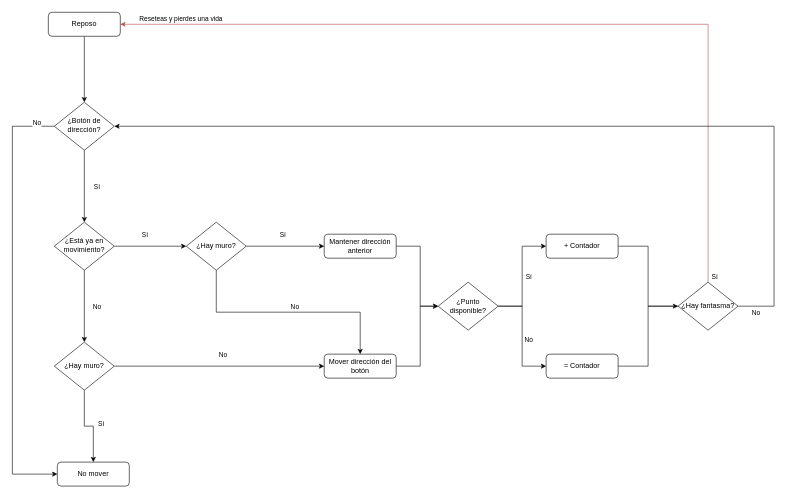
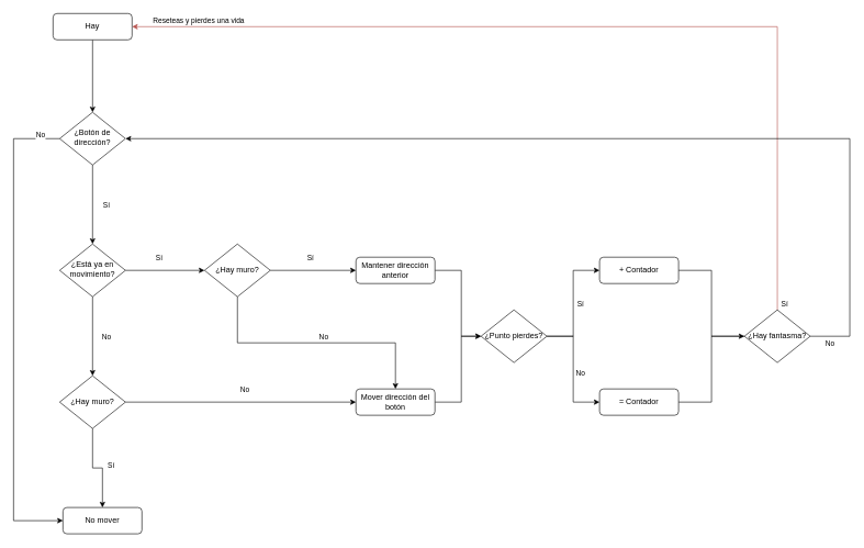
  <mxCell id="0" />
  <mxCell id="1" parent="0" />
  <mxCell id="2" style="edgeStyle=orthogonalEdgeStyle;rounded=0;orthogonalLoop=1;jettySize=auto;html=1;entryX=0.5;entryY=0;entryDx=0;entryDy=0;" edge="1" parent="1" source="3" target="8"><mxGeometry relative="1" as="geometry" /></mxCell>
- <mxCell id="3" value="Reposo" style="rounded=1;whiteSpace=wrap;html=1;fontSize=12;glass=0;strokeWidth=1;shadow=0;" vertex="1" parent="1"><mxGeometry x="80" y="20" width="120" height="40" as="geometry" /></mxCell>
+ <mxCell id="3" value="Hay" style="rounded=1;whiteSpace=wrap;html=1;fontSize=12;glass=0;strokeWidth=1;shadow=0;" vertex="1" parent="1"><mxGeometry x="80" y="20" width="120" height="40" as="geometry" /></mxCell>
  <mxCell id="4" style="edgeStyle=orthogonalEdgeStyle;rounded=0;orthogonalLoop=1;jettySize=auto;html=1;" edge="1" parent="1" source="8" target="13"><mxGeometry relative="1" as="geometry" /></mxCell>
  <mxCell id="5" value="Sí" style="edgeLabel;html=1;align=center;verticalAlign=middle;resizable=0;points=[];" vertex="1" connectable="0" parent="4"><mxGeometry x="-0.045" y="-2" relative="1" as="geometry"><mxPoint x="22" y="3" as="offset" /></mxGeometry></mxCell>
  <mxCell id="6" style="edgeStyle=orthogonalEdgeStyle;rounded=0;orthogonalLoop=1;jettySize=auto;html=1;exitX=0;exitY=0.5;exitDx=0;exitDy=0;entryX=0;entryY=0.5;entryDx=0;entryDy=0;" edge="1" parent="1" source="8" target="19"><mxGeometry relative="1" as="geometry"><Array as="points"><mxPoint x="20" y="210" /><mxPoint x="20" y="790" /></Array></mxGeometry></mxCell>
  <mxCell id="7" value="No" style="edgeLabel;html=1;align=center;verticalAlign=middle;resizable=0;points=[];" vertex="1" connectable="0" parent="6"><mxGeometry x="-0.356" y="-4" relative="1" as="geometry"><mxPoint x="44" y="-169" as="offset" /></mxGeometry></mxCell>
  <mxCell id="8" value="¿Botón de dirección?" style="rhombus;whiteSpace=wrap;html=1;shadow=0;fontFamily=Helvetica;fontSize=12;align=center;strokeWidth=1;spacing=6;spacingTop=-4;" vertex="1" parent="1"><mxGeometry x="90" y="170" width="100" height="80" as="geometry" /></mxCell>
  <mxCell id="9" style="edgeStyle=orthogonalEdgeStyle;rounded=0;orthogonalLoop=1;jettySize=auto;html=1;entryX=0.5;entryY=0;entryDx=0;entryDy=0;" edge="1" parent="1" source="13" target="18"><mxGeometry relative="1" as="geometry" /></mxCell>
  <mxCell id="10" value="No" style="edgeLabel;html=1;align=center;verticalAlign=middle;resizable=0;points=[];" vertex="1" connectable="0" parent="9"><mxGeometry x="-0.045" y="1" relative="1" as="geometry"><mxPoint x="19" y="3" as="offset" /></mxGeometry></mxCell>
  <mxCell id="11" style="edgeStyle=orthogonalEdgeStyle;rounded=0;orthogonalLoop=1;jettySize=auto;html=1;entryX=0;entryY=0.5;entryDx=0;entryDy=0;" edge="1" parent="1" source="13" target="26"><mxGeometry relative="1" as="geometry" /></mxCell>
  <mxCell id="12" value="Sí" style="edgeLabel;html=1;align=center;verticalAlign=middle;resizable=0;points=[];" vertex="1" connectable="0" parent="11"><mxGeometry x="-0.278" y="-5" relative="1" as="geometry"><mxPoint x="7" y="-25" as="offset" /></mxGeometry></mxCell>
  <mxCell id="13" value="¿Está ya en movimiento?" style="rhombus;whiteSpace=wrap;html=1;shadow=0;fontFamily=Helvetica;fontSize=12;align=center;strokeWidth=1;spacing=6;spacingTop=-4;" vertex="1" parent="1"><mxGeometry x="90" y="370" width="100" height="80" as="geometry" /></mxCell>
  <mxCell id="14" style="edgeStyle=orthogonalEdgeStyle;rounded=0;orthogonalLoop=1;jettySize=auto;html=1;entryX=0.5;entryY=0;entryDx=0;entryDy=0;" edge="1" parent="1" source="18" target="19"><mxGeometry relative="1" as="geometry" /></mxCell>
  <mxCell id="15" value="Sí" style="edgeLabel;html=1;align=center;verticalAlign=middle;resizable=0;points=[];" vertex="1" connectable="0" parent="14"><mxGeometry x="0.058" y="4" relative="1" as="geometry"><mxPoint x="16" as="offset" /></mxGeometry></mxCell>
  <mxCell id="16" style="edgeStyle=orthogonalEdgeStyle;rounded=0;orthogonalLoop=1;jettySize=auto;html=1;entryX=0;entryY=0.5;entryDx=0;entryDy=0;" edge="1" parent="1" source="18" target="21"><mxGeometry relative="1" as="geometry" /></mxCell>
  <mxCell id="17" value="No" style="edgeLabel;html=1;align=center;verticalAlign=middle;resizable=0;points=[];" vertex="1" connectable="0" parent="16"><mxGeometry x="-0.331" y="-3" relative="1" as="geometry"><mxPoint x="63" y="-23" as="offset" /></mxGeometry></mxCell>
  <mxCell id="18" value="¿Hay muro?" style="rhombus;whiteSpace=wrap;html=1;" vertex="1" parent="1"><mxGeometry x="90" y="570" width="100" height="80" as="geometry" /></mxCell>
  <mxCell id="19" value="No mover" style="rounded=1;whiteSpace=wrap;html=1;fontSize=12;glass=0;strokeWidth=1;shadow=0;" vertex="1" parent="1"><mxGeometry x="95" y="770" width="120" height="40" as="geometry" /></mxCell>
  <mxCell id="20" style="edgeStyle=orthogonalEdgeStyle;rounded=0;orthogonalLoop=1;jettySize=auto;html=1;entryX=0;entryY=0.5;entryDx=0;entryDy=0;endArrow=open;" edge="1" parent="1" source="21" target="33"><mxGeometry relative="1" as="geometry"><Array as="points"><mxPoint x="700" y="610" /><mxPoint x="700" y="510" /></Array></mxGeometry></mxCell>
  <mxCell id="21" value="Mover dirección del botón" style="rounded=1;whiteSpace=wrap;html=1;fontSize=12;glass=0;strokeWidth=1;shadow=0;" vertex="1" parent="1"><mxGeometry x="540" y="590" width="120" height="40" as="geometry" /></mxCell>
  <mxCell id="22" style="edgeStyle=orthogonalEdgeStyle;rounded=0;orthogonalLoop=1;jettySize=auto;html=1;exitX=1;exitY=0.5;exitDx=0;exitDy=0;entryX=0;entryY=0.5;entryDx=0;entryDy=0;" edge="1" parent="1" source="26" target="28"><mxGeometry relative="1" as="geometry" /></mxCell>
  <mxCell id="23" value="Sí" style="edgeLabel;html=1;align=center;verticalAlign=middle;resizable=0;points=[];" vertex="1" connectable="0" parent="22"><mxGeometry x="-0.239" y="-2" relative="1" as="geometry"><mxPoint x="11" y="-22" as="offset" /></mxGeometry></mxCell>
  <mxCell id="24" style="edgeStyle=orthogonalEdgeStyle;rounded=0;orthogonalLoop=1;jettySize=auto;html=1;exitX=0.5;exitY=1;exitDx=0;exitDy=0;entryX=0.5;entryY=0;entryDx=0;entryDy=0;" edge="1" parent="1" source="26" target="21"><mxGeometry relative="1" as="geometry" /></mxCell>
  <mxCell id="25" value="No" style="edgeLabel;html=1;align=center;verticalAlign=middle;resizable=0;points=[];" vertex="1" connectable="0" parent="24"><mxGeometry x="0.273" y="-1" relative="1" as="geometry"><mxPoint x="-42" y="-11" as="offset" /></mxGeometry></mxCell>
  <mxCell id="26" value="¿Hay muro?" style="rhombus;whiteSpace=wrap;html=1;" vertex="1" parent="1"><mxGeometry x="310" y="370" width="100" height="80" as="geometry" /></mxCell>
  <mxCell id="27" style="edgeStyle=orthogonalEdgeStyle;rounded=0;orthogonalLoop=1;jettySize=auto;html=1;exitX=1;exitY=0.5;exitDx=0;exitDy=0;entryX=0;entryY=0.5;entryDx=0;entryDy=0;" edge="1" parent="1" source="28" target="33"><mxGeometry relative="1" as="geometry"><Array as="points"><mxPoint x="700" y="410" /><mxPoint x="700" y="510" /></Array></mxGeometry></mxCell>
  <mxCell id="28" value="Mantener dirección anterior" style="rounded=1;whiteSpace=wrap;html=1;fontSize=12;glass=0;strokeWidth=1;shadow=0;" vertex="1" parent="1"><mxGeometry x="540" y="390" width="120" height="40" as="geometry" /></mxCell>
  <mxCell id="29" style="edgeStyle=orthogonalEdgeStyle;rounded=0;orthogonalLoop=1;jettySize=auto;html=1;entryX=0;entryY=0.5;entryDx=0;entryDy=0;" edge="1" parent="1" source="33" target="35"><mxGeometry relative="1" as="geometry"><Array as="points"><mxPoint x="870" y="510" /><mxPoint x="870" y="410" /></Array></mxGeometry></mxCell>
  <mxCell id="30" value="Sí" style="edgeLabel;html=1;align=center;verticalAlign=middle;resizable=0;points=[];" vertex="1" connectable="0" parent="29"><mxGeometry x="-0.028" relative="1" as="geometry"><mxPoint x="10" y="-3" as="offset" /></mxGeometry></mxCell>
  <mxCell id="31" style="edgeStyle=orthogonalEdgeStyle;rounded=0;orthogonalLoop=1;jettySize=auto;html=1;entryX=0;entryY=0.5;entryDx=0;entryDy=0;" edge="1" parent="1" source="33" target="37"><mxGeometry relative="1" as="geometry" /></mxCell>
  <mxCell id="32" value="No" style="edgeLabel;html=1;align=center;verticalAlign=middle;resizable=0;points=[];" vertex="1" connectable="0" parent="31"><mxGeometry x="0.065" y="2" relative="1" as="geometry"><mxPoint x="8" as="offset" /></mxGeometry></mxCell>
- <mxCell id="33" value="¿Punto disponible?" style="rhombus;whiteSpace=wrap;html=1;" vertex="1" parent="1"><mxGeometry x="730" y="470" width="100" height="80" as="geometry" /></mxCell>
+ <mxCell id="33" value="¿Punto pierdes?" style="rhombus;whiteSpace=wrap;html=1;" vertex="1" parent="1"><mxGeometry x="730" y="470" width="100" height="80" as="geometry" /></mxCell>
  <mxCell id="34" style="edgeStyle=orthogonalEdgeStyle;rounded=0;orthogonalLoop=1;jettySize=auto;html=1;entryX=0;entryY=0.5;entryDx=0;entryDy=0;" edge="1" parent="1" source="35" target="43"><mxGeometry relative="1" as="geometry" /></mxCell>
  <mxCell id="35" value="+ Contador" style="rounded=1;whiteSpace=wrap;html=1;fontSize=12;glass=0;strokeWidth=1;shadow=0;" vertex="1" parent="1"><mxGeometry x="910" y="390" width="120" height="40" as="geometry" /></mxCell>
  <mxCell id="36" style="edgeStyle=orthogonalEdgeStyle;rounded=0;orthogonalLoop=1;jettySize=auto;html=1;entryX=0;entryY=0.5;entryDx=0;entryDy=0;endArrow=none;" edge="1" parent="1" source="37" target="43"><mxGeometry relative="1" as="geometry"><mxPoint x="1100" y="620" as="targetPoint" /></mxGeometry></mxCell>
  <mxCell id="37" value="= Contador" style="rounded=1;whiteSpace=wrap;html=1;fontSize=12;glass=0;strokeWidth=1;shadow=0;direction=east;" vertex="1" parent="1"><mxGeometry x="910" y="590" width="120" height="40" as="geometry" /></mxCell>
  <mxCell id="38" style="edgeStyle=orthogonalEdgeStyle;rounded=0;orthogonalLoop=1;jettySize=auto;html=1;entryX=1;entryY=0.5;entryDx=0;entryDy=0;exitX=0.5;exitY=0;exitDx=0;exitDy=0;fillColor=#f8cecc;strokeColor=#b85450;" edge="1" parent="1" source="43" target="3"><mxGeometry relative="1" as="geometry"><Array as="points"><mxPoint x="1180" y="40" /></Array></mxGeometry></mxCell>
  <mxCell id="39" value="Sí" style="edgeLabel;html=1;align=center;verticalAlign=middle;resizable=0;points=[];" vertex="1" connectable="0" parent="38"><mxGeometry x="-0.857" y="-4" relative="1" as="geometry"><mxPoint x="6" y="92" as="offset" /></mxGeometry></mxCell>
  <mxCell id="40" value="Reseteas y pierdes una vida" style="edgeLabel;html=1;align=center;verticalAlign=middle;resizable=0;points=[];" vertex="1" connectable="0" parent="38"><mxGeometry x="0.822" y="3" relative="1" as="geometry"><mxPoint x="-25" y="-13" as="offset" /></mxGeometry></mxCell>
  <mxCell id="41" style="edgeStyle=orthogonalEdgeStyle;rounded=0;orthogonalLoop=1;jettySize=auto;html=1;entryX=1;entryY=0.5;entryDx=0;entryDy=0;" edge="1" parent="1" source="43" target="8"><mxGeometry relative="1" as="geometry"><Array as="points"><mxPoint x="1290" y="510" /><mxPoint x="1290" y="210" /></Array></mxGeometry></mxCell>
  <mxCell id="42" value="No" style="edgeLabel;html=1;align=center;verticalAlign=middle;resizable=0;points=[];" vertex="1" connectable="0" parent="41"><mxGeometry x="-0.931" relative="1" as="geometry"><mxPoint x="-21" y="10" as="offset" /></mxGeometry></mxCell>
  <mxCell id="43" value="¿Hay fantasma?" style="rhombus;whiteSpace=wrap;html=1;" vertex="1" parent="1"><mxGeometry x="1130" y="470" width="100" height="80" as="geometry" /></mxCell>
